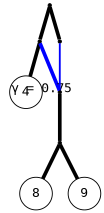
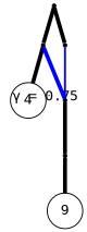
  graph {
    fontname="DejaVu Sans Mono"
    labelloc=b
    rank=max
    node [fontname="DejaVu Sans Mono" shape=point]
    edge [fontname="DejaVu Sans Mono" penwidth=4]
    1
    2
    3
    n4 [height=0.1 label=4 shape=circle]
    5
-   n6 [height=0.1 label=8 shape=circle]
    n7 [height=0.1 label=9 shape=circle]
    7
    1 -- 2
    1 -- 3
    2 -- n4
    2 -- 5 [color=blue labeldistance=5.0 taillabel=" &gamma; = 0.75"]
    3 -- 5 [color=blue penwidth=2]
    5 -- 7
-   7 -- n6
    7 -- n7
  }
